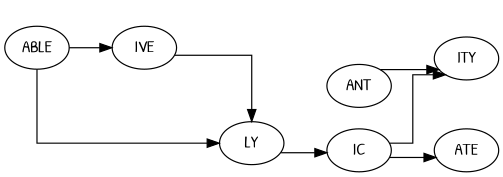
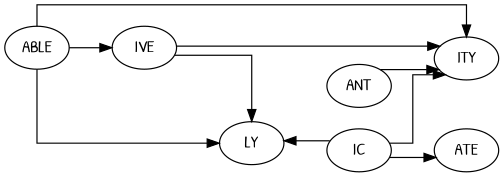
  strict digraph {
    fontname="Patrick Hand"
    rankdir=LR
    splines=ortho
    node [fontname="Patrick Hand"]
    edge [fontname="Patrick Hand"]
    n1 [label=LY]
    n2 [label=ANT]
    n3 [label=ITY]
    n4 [label=IC]
    n5 [label=ATE]
    n6 [label=IVE]
    n7 [label=ABLE]
    n2 -> n3
-   n1 -> n4
+   n4 -> n1
    n4 -> n3
    n4 -> n5
    n6 -> n1
+   n6 -> n3
    n7 -> n1
+   n7 -> n3
    n7 -> n6
  }
